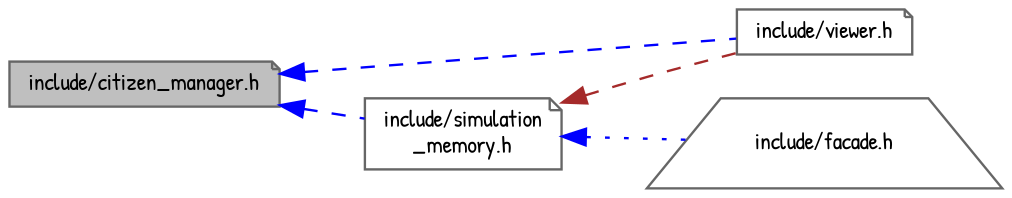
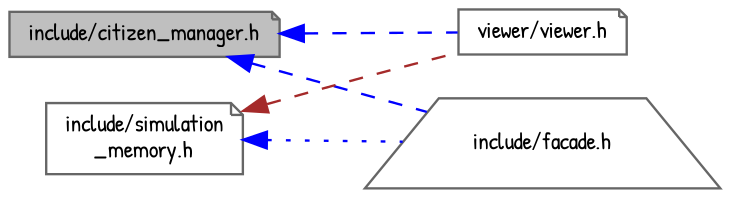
  digraph {
    fontname="Patrick Hand"
    rankdir=LR
    node [color=gray40 fillcolor=white fontname="Patrick Hand" fontsize=10 shape=note style=filled]
    edge [color=blue dir=back fontname="Patrick Hand" fontsize=10 labelfontname=Helvetica labelfontsize=10 style=dashed]
    n1 [fillcolor=grey75 fontcolor=black height=0.2 label="include/citizen_manager.h" width=0.4]
    n2 [height=0.2 label="include/simulation\l_memory.h" width=0.4]
-   n3 [height=0.2 label="include/viewer.h" width=0.4]
+   n3 [height=0.2 label="viewer/viewer.h" width=0.4]
    n4 [height=0.2 label="include/facade.h" shape=trapezium width=0.4]
-   n1 -> n2
+   n1 -> n4
    n1 -> n3
    n2 -> n3 [color=brown]
    n2 -> n4 [style=dotted]
  }
